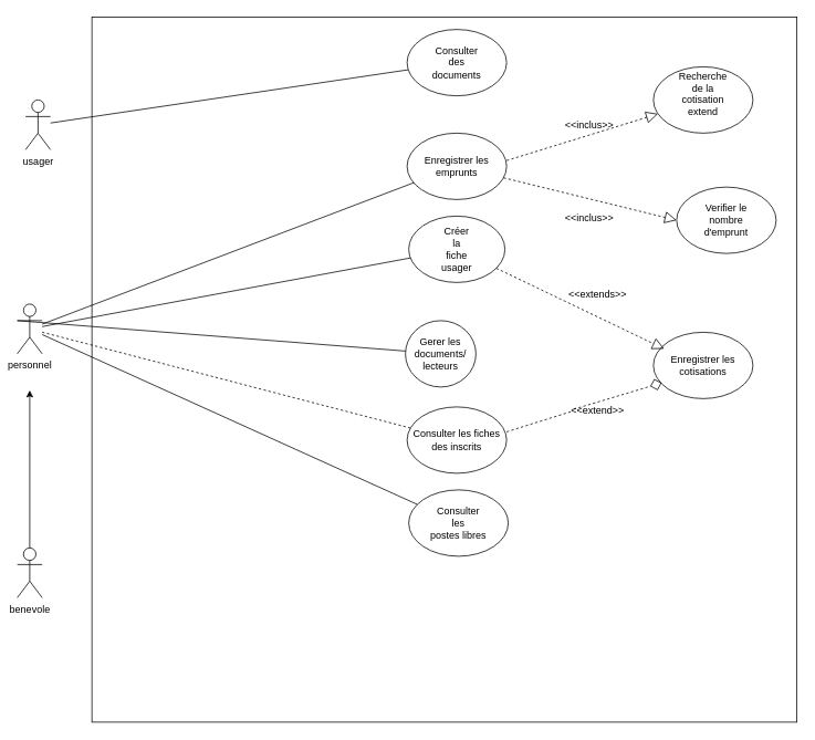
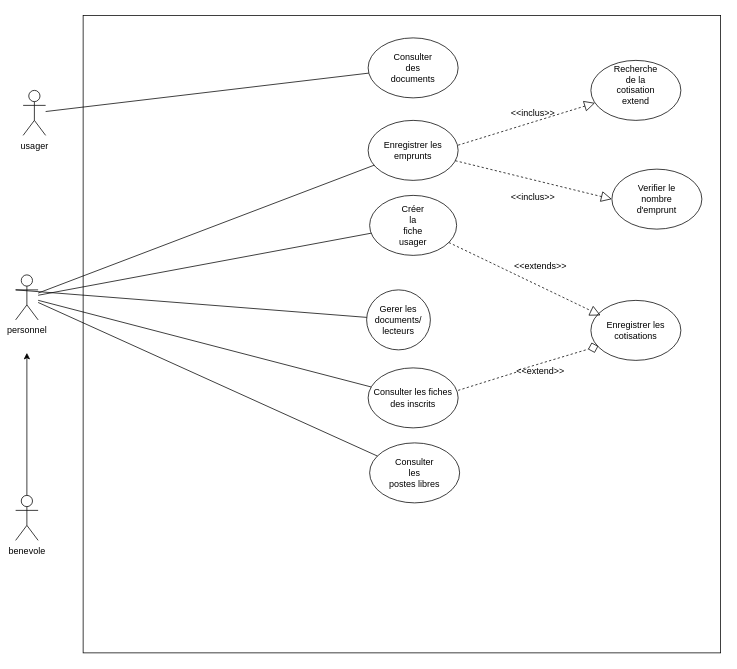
  <mxCell id="0" />
  <mxCell id="1" parent="0" />
  <mxCell id="2" value="" style="whiteSpace=wrap;html=1;aspect=fixed;" parent="1" vertex="1"><mxGeometry x="110" y="20" width="850" height="850" as="geometry" /></mxCell>
  <mxCell id="3" value="&lt;div&gt;usager&lt;/div&gt;&lt;div&gt;&lt;br&gt;&lt;/div&gt;" style="shape=umlActor;verticalLabelPosition=bottom;verticalAlign=top;html=1;outlineConnect=0;" parent="1" vertex="1"><mxGeometry x="30" y="120" width="30" height="60" as="geometry" /></mxCell>
  <mxCell id="4" value="personnel" style="shape=umlActor;verticalLabelPosition=bottom;verticalAlign=top;html=1;outlineConnect=0;" parent="1" vertex="1"><mxGeometry x="20" y="366" width="30" height="60" as="geometry" /></mxCell>
  <mxCell id="5" value="benevole" style="shape=umlActor;verticalLabelPosition=bottom;verticalAlign=top;html=1;outlineConnect=0;" parent="1" vertex="1"><mxGeometry x="20" y="660" width="30" height="60" as="geometry" /></mxCell>
  <mxCell id="6" value="&lt;div&gt;Créer &lt;br&gt;&lt;/div&gt;&lt;div&gt;la &lt;br&gt;&lt;/div&gt;&lt;div&gt;fiche&lt;/div&gt;&lt;div&gt;usager&lt;br&gt;&lt;/div&gt;" style="ellipse;whiteSpace=wrap;html=1;" parent="1" vertex="1"><mxGeometry x="492" y="260" width="116" height="80" as="geometry" /></mxCell>
  <mxCell id="7" value="Enregistrer les emprunts" style="ellipse;whiteSpace=wrap;html=1;" parent="1" vertex="1"><mxGeometry x="490" y="160" width="120" height="80" as="geometry" /></mxCell>
  <mxCell id="8" value="Enregistrer les cotisations" style="ellipse;whiteSpace=wrap;html=1;" parent="1" vertex="1"><mxGeometry x="787" y="400" width="120" height="80" as="geometry" /></mxCell>
  <mxCell id="9" value="&lt;div&gt;Gerer les documents/&lt;/div&gt;&lt;div&gt;lecteurs&lt;/div&gt;" style="ellipse;whiteSpace=wrap;html=1;" parent="1" vertex="1"><mxGeometry x="488" y="386" width="85" height="80" as="geometry" /></mxCell>
- <mxCell id="10" value="&lt;div&gt;Consulter &lt;br&gt;&lt;/div&gt;&lt;div&gt;des&lt;/div&gt;&lt;div&gt;documents&lt;/div&gt;" style="ellipse;whiteSpace=wrap;html=1;" parent="1" vertex="1"><mxGeometry x="490" y="35" width="120" height="80" as="geometry" /></mxCell>
+ <mxCell id="10" value="&lt;div&gt;Consulter &lt;br&gt;&lt;/div&gt;&lt;div&gt;des&lt;/div&gt;&lt;div&gt;documents&lt;/div&gt;" style="ellipse;whiteSpace=wrap;html=1;" parent="1" vertex="1"><mxGeometry x="490" y="50" width="120" height="80" as="geometry" /></mxCell>
  <mxCell id="11" value="&lt;div&gt;Recherche&lt;/div&gt;&lt;div&gt;de la &lt;br&gt;&lt;/div&gt;&lt;div&gt;cotisation &lt;br&gt;&lt;/div&gt;&lt;div&gt;extend &lt;br&gt;&lt;/div&gt;&lt;div&gt;&lt;br&gt;&lt;/div&gt;" style="ellipse;whiteSpace=wrap;html=1;" parent="1" vertex="1"><mxGeometry x="787" y="80" width="120" height="80" as="geometry" /></mxCell>
  <mxCell id="12" value="&lt;div&gt;Consulter les fiches &lt;br&gt;&lt;/div&gt;&lt;div&gt;des inscrits&lt;br&gt;&lt;/div&gt;" style="ellipse;whiteSpace=wrap;html=1;" parent="1" vertex="1"><mxGeometry x="490" y="490" width="120" height="80" as="geometry" /></mxCell>
  <mxCell id="13" value="&lt;div&gt;Verifier le&lt;/div&gt;&lt;div&gt;nombre&lt;/div&gt;&lt;div&gt;d'emprunt&lt;br&gt;&lt;/div&gt;" style="ellipse;whiteSpace=wrap;html=1;" parent="1" vertex="1"><mxGeometry x="815" y="225" width="120" height="80" as="geometry" /></mxCell>
  <mxCell id="14" value="&lt;div&gt;Consulter&lt;/div&gt;&lt;div&gt;les &lt;br&gt;&lt;/div&gt;&lt;div&gt;postes libres&lt;br&gt;&lt;/div&gt;" style="ellipse;whiteSpace=wrap;html=1;" parent="1" vertex="1"><mxGeometry x="492" y="590" width="120" height="80" as="geometry" /></mxCell>
  <mxCell id="15" value="" style="endArrow=none;html=1;rounded=0;" parent="1" source="10" target="3" edge="1"><mxGeometry width="50" height="50" relative="1" as="geometry"><mxPoint x="350" y="470" as="sourcePoint" /><mxPoint x="400" y="420" as="targetPoint" /></mxGeometry></mxCell>
  <mxCell id="16" value="" style="endArrow=none;html=1;rounded=0;" parent="1" source="4" target="6" edge="1"><mxGeometry width="50" height="50" relative="1" as="geometry"><mxPoint x="350" y="470" as="sourcePoint" /><mxPoint x="400" y="420" as="targetPoint" /></mxGeometry></mxCell>
  <mxCell id="17" value="" style="endArrow=none;html=1;rounded=0;" parent="1" source="4" target="7" edge="1"><mxGeometry width="50" height="50" relative="1" as="geometry"><mxPoint x="350" y="470" as="sourcePoint" /><mxPoint x="400" y="420" as="targetPoint" /></mxGeometry></mxCell>
  <mxCell id="18" value="" style="endArrow=none;html=1;rounded=0;exitX=0;exitY=0.333;exitDx=0;exitDy=0;exitPerimeter=0;" parent="1" target="9" edge="1" source="4"><mxGeometry width="50" height="50" relative="1" as="geometry"><mxPoint x="70" y="330" as="sourcePoint" /><mxPoint x="400" y="420" as="targetPoint" /></mxGeometry></mxCell>
- <mxCell id="19" value="" style="endArrow=none;html=1;rounded=0;dashed=1;" parent="1" source="12" target="4" edge="1"><mxGeometry width="50" height="50" relative="1" as="geometry"><mxPoint x="350" y="470" as="sourcePoint" /><mxPoint x="400" y="420" as="targetPoint" /></mxGeometry></mxCell>
+ <mxCell id="19" value="" style="endArrow=none;html=1;rounded=0;" parent="1" source="12" target="4" edge="1"><mxGeometry width="50" height="50" relative="1" as="geometry"><mxPoint x="350" y="470" as="sourcePoint" /><mxPoint x="400" y="420" as="targetPoint" /></mxGeometry></mxCell>
  <mxCell id="20" value="" style="endArrow=none;html=1;rounded=0;" parent="1" source="14" target="4" edge="1"><mxGeometry width="50" height="50" relative="1" as="geometry"><mxPoint x="350" y="470" as="sourcePoint" /><mxPoint x="400" y="420" as="targetPoint" /></mxGeometry></mxCell>
  <mxCell id="21" value="" style="endArrow=classic;html=1;rounded=0;exitX=0.5;exitY=0;exitDx=0;exitDy=0;exitPerimeter=0;" edge="1" parent="1" source="5"><mxGeometry width="50" height="50" relative="1" as="geometry"><mxPoint x="630" y="460" as="sourcePoint" /><mxPoint x="35" y="470" as="targetPoint" /></mxGeometry></mxCell>
  <mxCell id="22" value="&lt;div&gt;&amp;lt;&amp;lt;inclus&amp;gt;&amp;gt;&lt;/div&gt;&lt;div&gt;&lt;br&gt;&lt;/div&gt;" style="text;html=1;strokeColor=none;fillColor=none;align=center;verticalAlign=middle;whiteSpace=wrap;rounded=0;" vertex="1" parent="1"><mxGeometry x="680" y="255" width="60" height="30" as="geometry" /></mxCell>
  <mxCell id="23" value="&amp;lt;&amp;lt;inclus&amp;gt;&amp;gt;" style="text;html=1;strokeColor=none;fillColor=none;align=center;verticalAlign=middle;whiteSpace=wrap;rounded=0;" vertex="1" parent="1"><mxGeometry x="680" y="135" width="60" height="30" as="geometry" /></mxCell>
  <mxCell id="24" value="" style="endArrow=block;dashed=1;endFill=0;endSize=12;html=1;rounded=0;exitX=1;exitY=0.413;exitDx=0;exitDy=0;exitPerimeter=0;" edge="1" parent="1" source="7" target="11"><mxGeometry width="160" relative="1" as="geometry"><mxPoint x="530" y="460" as="sourcePoint" /><mxPoint x="690" y="460" as="targetPoint" /></mxGeometry></mxCell>
  <mxCell id="25" value="" style="endArrow=block;dashed=1;endFill=0;endSize=12;html=1;rounded=0;entryX=0;entryY=0.5;entryDx=0;entryDy=0;" edge="1" parent="1" source="7" target="13"><mxGeometry width="160" relative="1" as="geometry"><mxPoint x="530" y="460" as="sourcePoint" /><mxPoint x="690" y="460" as="targetPoint" /></mxGeometry></mxCell>
  <mxCell id="26" value="" style="endArrow=block;dashed=1;endFill=0;endSize=12;html=1;rounded=0;" edge="1" parent="1" source="6"><mxGeometry width="160" relative="1" as="geometry"><mxPoint x="530" y="460" as="sourcePoint" /><mxPoint x="800" y="420" as="targetPoint" /></mxGeometry></mxCell>
  <mxCell id="27" value="&amp;lt;&amp;lt;extends&amp;gt;&amp;gt;" style="text;html=1;strokeColor=none;fillColor=none;align=center;verticalAlign=middle;whiteSpace=wrap;rounded=0;" vertex="1" parent="1"><mxGeometry x="690" y="340" width="60" height="30" as="geometry" /></mxCell>
  <mxCell id="28" value="" style="endArrow=diamond;dashed=1;endFill=0;endSize=12;html=1;rounded=0;exitX=0.017;exitY=0.425;exitDx=0;exitDy=0;exitPerimeter=0;startArrow=none;entryX=0.083;entryY=0.763;entryDx=0;entryDy=0;entryPerimeter=0;" edge="1" parent="1" source="29" target="8"><mxGeometry width="160" relative="1" as="geometry"><mxPoint x="530" y="430" as="sourcePoint" /><mxPoint x="690" y="430" as="targetPoint" /></mxGeometry></mxCell>
  <mxCell id="29" value="&amp;lt;&amp;lt;extend&amp;gt;&amp;gt;" style="text;html=1;strokeColor=none;fillColor=none;align=center;verticalAlign=middle;whiteSpace=wrap;rounded=0;" vertex="1" parent="1"><mxGeometry x="690" y="480" width="60" height="30" as="geometry" /></mxCell>
  <mxCell id="30" value="" style="endArrow=none;dashed=1;endFill=0;endSize=12;html=1;rounded=0;entryX=0;entryY=0.5;entryDx=0;entryDy=0;" edge="1" parent="1" target="29"><mxGeometry width="160" relative="1" as="geometry"><mxPoint x="610" y="520" as="sourcePoint" /><mxPoint x="282.426" y="323.284" as="targetPoint" /></mxGeometry></mxCell>
